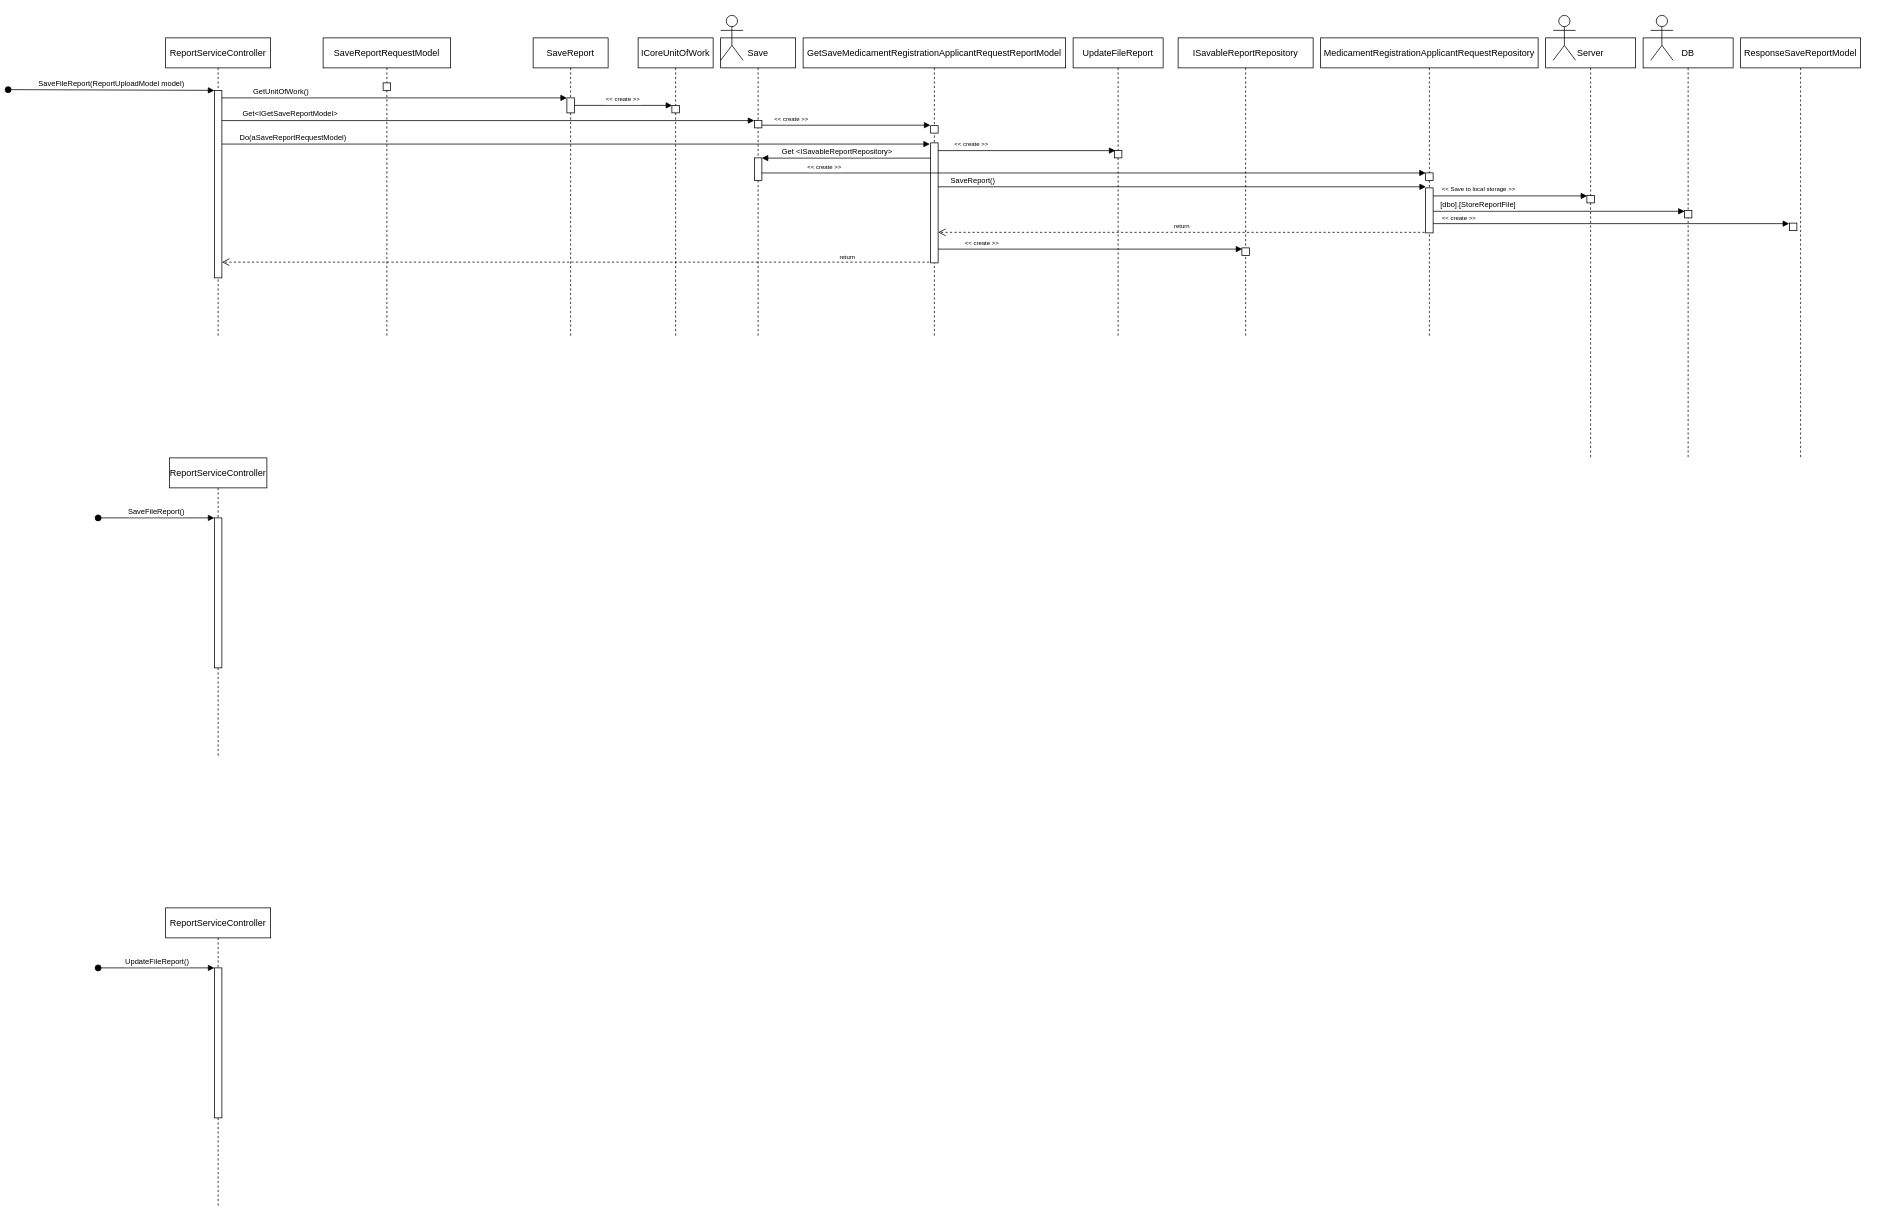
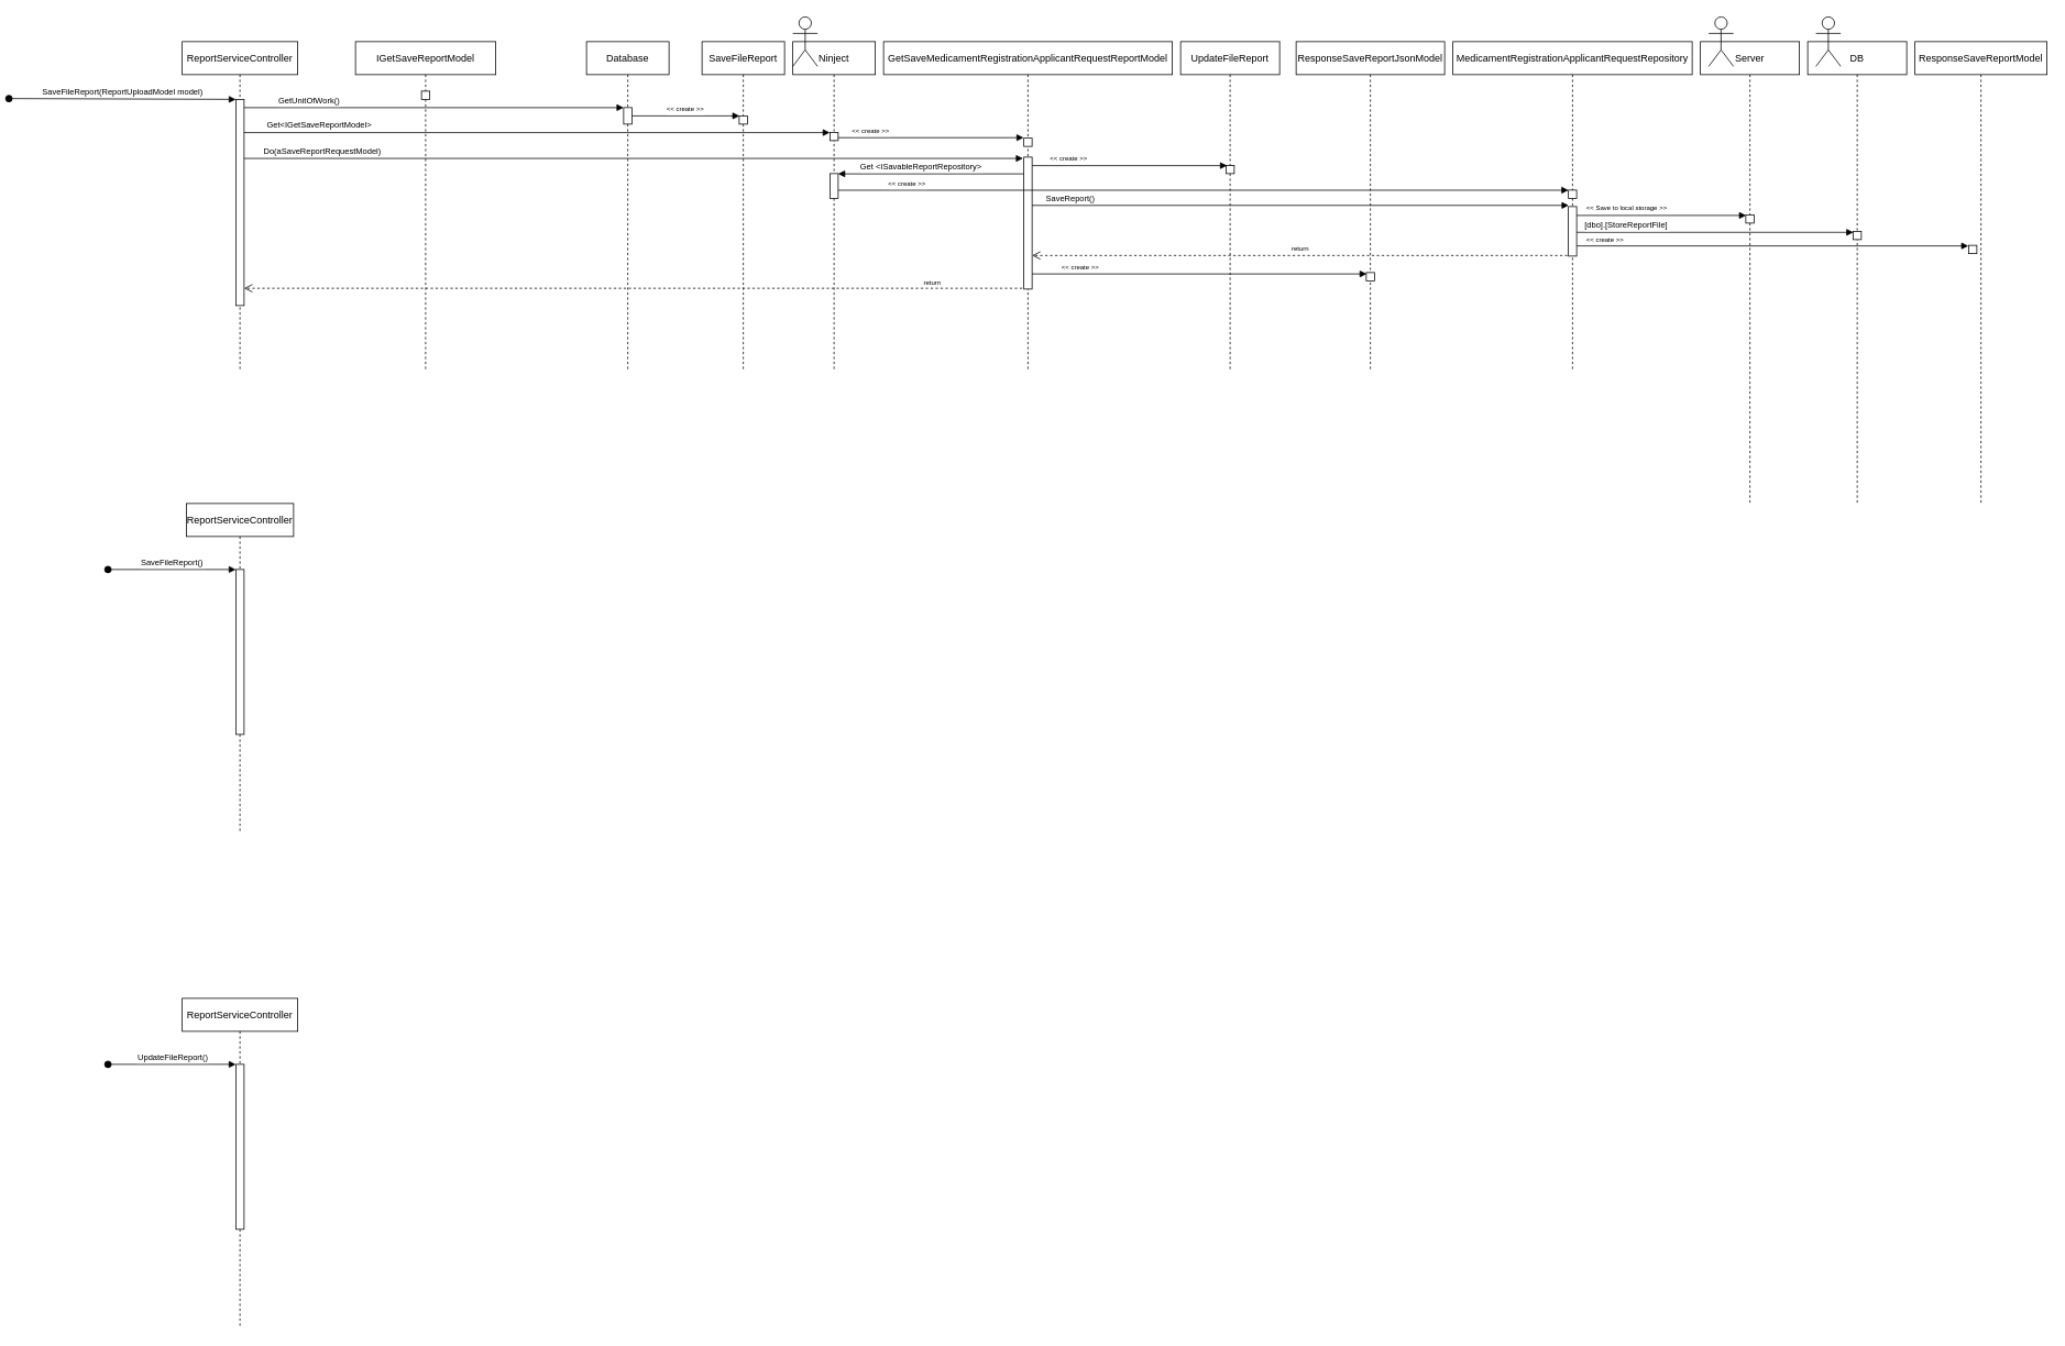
  <mxCell id="0" />
  <mxCell id="1" parent="0" />
  <mxCell id="2" value="ReportServiceController" style="shape=umlLifeline;perimeter=lifelinePerimeter;container=1;collapsible=0;recursiveResize=0;rounded=0;shadow=0;strokeWidth=1;" parent="1" vertex="1"><mxGeometry x="20" y="50" width="140" height="400" as="geometry" /></mxCell>
  <mxCell id="3" value="" style="points=[];perimeter=orthogonalPerimeter;rounded=0;shadow=0;strokeWidth=1;" parent="2" vertex="1"><mxGeometry x="65" y="70" width="10" height="250" as="geometry" /></mxCell>
  <mxCell id="4" value="SaveFileReport(ReportUploadModel model)" style="verticalAlign=bottom;startArrow=oval;endArrow=block;startSize=8;shadow=0;strokeWidth=1;fontSize=10;" parent="2" target="3" edge="1"><mxGeometry relative="1" as="geometry"><mxPoint x="-210" y="69" as="sourcePoint" /></mxGeometry></mxCell>
- <mxCell id="5" value="SaveReport" style="shape=umlLifeline;perimeter=lifelinePerimeter;container=1;collapsible=0;recursiveResize=0;rounded=0;shadow=0;strokeWidth=1;" parent="1" vertex="1"><mxGeometry x="510" y="50" width="100" height="400" as="geometry" /></mxCell>
+ <mxCell id="5" value="Database" style="shape=umlLifeline;perimeter=lifelinePerimeter;container=1;collapsible=0;recursiveResize=0;rounded=0;shadow=0;strokeWidth=1;" parent="1" vertex="1"><mxGeometry x="510" y="50" width="100" height="400" as="geometry" /></mxCell>
  <mxCell id="6" value="" style="points=[];perimeter=orthogonalPerimeter;rounded=0;shadow=0;strokeWidth=1;" parent="5" vertex="1"><mxGeometry x="45" y="80" width="10" height="20" as="geometry" /></mxCell>
  <mxCell id="7" value="GetUnitOfWork()" style="verticalAlign=bottom;endArrow=block;entryX=0;entryY=0;shadow=0;strokeWidth=1;align=left;fontSize=10;" parent="1" source="3" target="6" edge="1"><mxGeometry x="-0.824" relative="1" as="geometry"><mxPoint x="485" y="130" as="sourcePoint" /><mxPoint as="offset" /></mxGeometry></mxCell>
- <mxCell id="8" value="ICoreUnitOfWork" style="shape=umlLifeline;perimeter=lifelinePerimeter;container=1;collapsible=0;recursiveResize=0;rounded=0;shadow=0;strokeWidth=1;" vertex="1" parent="1"><mxGeometry x="650" y="50" width="100" height="400" as="geometry" /></mxCell>
+ <mxCell id="8" value="SaveFileReport" style="shape=umlLifeline;perimeter=lifelinePerimeter;container=1;collapsible=0;recursiveResize=0;rounded=0;shadow=0;strokeWidth=1;" vertex="1" parent="1"><mxGeometry x="650" y="50" width="100" height="400" as="geometry" /></mxCell>
  <mxCell id="9" value="" style="points=[];perimeter=orthogonalPerimeter;rounded=0;shadow=0;strokeWidth=1;" vertex="1" parent="8"><mxGeometry x="45" y="90" width="10" height="10" as="geometry" /></mxCell>
  <mxCell id="10" value="&lt;&lt; create &gt;&gt;" style="verticalAlign=bottom;endArrow=block;entryX=0.04;entryY=0.001;shadow=0;strokeWidth=1;entryDx=0;entryDy=0;entryPerimeter=0;fontSize=8;" edge="1" parent="1" source="6" target="9"><mxGeometry x="-0.003" relative="1" as="geometry"><mxPoint x="395" y="140" as="sourcePoint" /><mxPoint x="565" y="140" as="targetPoint" /><mxPoint as="offset" /></mxGeometry></mxCell>
  <mxCell id="11" value="GetSaveMedicamentRegistrationApplicantRequestReportModel" style="shape=umlLifeline;perimeter=lifelinePerimeter;container=1;collapsible=0;recursiveResize=0;rounded=0;shadow=0;strokeWidth=1;" vertex="1" parent="1"><mxGeometry x="870" y="50" width="350" height="400" as="geometry" /></mxCell>
  <mxCell id="12" value="" style="points=[];perimeter=orthogonalPerimeter;rounded=0;shadow=0;strokeWidth=1;" vertex="1" parent="11"><mxGeometry x="170" y="140" width="10" height="160" as="geometry" /></mxCell>
  <mxCell id="13" value="" style="points=[];perimeter=orthogonalPerimeter;rounded=0;shadow=0;strokeWidth=1;" vertex="1" parent="11"><mxGeometry x="170" y="117" width="10" height="10" as="geometry" /></mxCell>
  <mxCell id="14" value="Do(aSaveReportRequestModel)" style="verticalAlign=bottom;endArrow=block;entryX=-0.1;entryY=0.01;shadow=0;strokeWidth=1;entryDx=0;entryDy=0;entryPerimeter=0;align=left;fontSize=10;" edge="1" parent="1" source="3" target="12"><mxGeometry x="-0.954" relative="1" as="geometry"><mxPoint x="395" y="140" as="sourcePoint" /><mxPoint x="565" y="140" as="targetPoint" /><mxPoint as="offset" /></mxGeometry></mxCell>
  <mxCell id="15" value="MedicamentRegistrationApplicantRequestRepository" style="shape=umlLifeline;perimeter=lifelinePerimeter;container=1;collapsible=0;recursiveResize=0;rounded=0;shadow=0;strokeWidth=1;" vertex="1" parent="1"><mxGeometry x="1560" y="50" width="290" height="400" as="geometry" /></mxCell>
  <mxCell id="16" value="" style="points=[];perimeter=orthogonalPerimeter;rounded=0;shadow=0;strokeWidth=1;" vertex="1" parent="15"><mxGeometry x="140" y="180" width="10" height="10" as="geometry" /></mxCell>
  <mxCell id="17" value="" style="points=[];perimeter=orthogonalPerimeter;rounded=0;shadow=0;strokeWidth=1;" vertex="1" parent="15"><mxGeometry x="140" y="200" width="10" height="60" as="geometry" /></mxCell>
- <mxCell id="18" value="Save" style="shape=umlLifeline;perimeter=lifelinePerimeter;container=1;collapsible=0;recursiveResize=0;rounded=0;shadow=0;strokeWidth=1;" vertex="1" parent="1"><mxGeometry x="760" y="50" width="100" height="400" as="geometry" /></mxCell>
+ <mxCell id="18" value="Ninject" style="shape=umlLifeline;perimeter=lifelinePerimeter;container=1;collapsible=0;recursiveResize=0;rounded=0;shadow=0;strokeWidth=1;" vertex="1" parent="1"><mxGeometry x="760" y="50" width="100" height="400" as="geometry" /></mxCell>
  <mxCell id="19" value="" style="points=[];perimeter=orthogonalPerimeter;rounded=0;shadow=0;strokeWidth=1;" vertex="1" parent="18"><mxGeometry x="45" y="110" width="10" height="10" as="geometry" /></mxCell>
  <mxCell id="20" value="" style="points=[];perimeter=orthogonalPerimeter;rounded=0;shadow=0;strokeWidth=1;" vertex="1" parent="18"><mxGeometry x="45" y="160" width="10" height="30" as="geometry" /></mxCell>
  <mxCell id="21" value="Get&lt;IGetSaveReportModel&gt;" style="verticalAlign=bottom;endArrow=block;entryX=-0.014;entryY=0.029;shadow=0;strokeWidth=1;entryDx=0;entryDy=0;entryPerimeter=0;align=left;fontSize=10;" edge="1" parent="1" source="3" target="19"><mxGeometry x="-0.928" relative="1" as="geometry"><mxPoint x="395" y="200.2" as="sourcePoint" /><mxPoint x="1049" y="200.2" as="targetPoint" /><mxPoint as="offset" /></mxGeometry></mxCell>
  <mxCell id="22" value="&lt;&lt; create &gt;&gt;" style="verticalAlign=bottom;endArrow=block;entryX=-0.029;entryY=-0.057;shadow=0;strokeWidth=1;entryDx=0;entryDy=0;entryPerimeter=0;align=left;fontSize=8;" edge="1" parent="1" source="19" target="13"><mxGeometry x="-0.867" relative="1" as="geometry"><mxPoint x="850" y="260" as="sourcePoint" /><mxPoint x="1269.86" y="260" as="targetPoint" /><mxPoint as="offset" /></mxGeometry></mxCell>
  <mxCell id="23" value="UpdateFileReport" style="shape=umlLifeline;perimeter=lifelinePerimeter;container=1;collapsible=0;recursiveResize=0;rounded=0;shadow=0;strokeWidth=1;" vertex="1" parent="1"><mxGeometry x="1230" y="50" width="120" height="400" as="geometry" /></mxCell>
  <mxCell id="24" value="" style="points=[];perimeter=orthogonalPerimeter;rounded=0;shadow=0;strokeWidth=1;" vertex="1" parent="23"><mxGeometry x="55" y="150" width="10" height="10" as="geometry" /></mxCell>
  <mxCell id="25" value="&lt;&lt; create &gt;&gt;" style="verticalAlign=bottom;endArrow=block;entryX=0.133;entryY=0.033;shadow=0;strokeWidth=1;entryDx=0;entryDy=0;entryPerimeter=0;align=left;fontSize=8;" edge="1" parent="1" source="12" target="24"><mxGeometry x="-0.831" relative="1" as="geometry"><mxPoint x="825" y="176.43" as="sourcePoint" /><mxPoint x="1049.71" y="176.43" as="targetPoint" /><mxPoint as="offset" /></mxGeometry></mxCell>
  <mxCell id="26" value="Get &lt;ISavableReportRepository&gt;" style="verticalAlign=bottom;endArrow=block;shadow=0;strokeWidth=1;align=left;entryX=0.986;entryY=0.011;entryDx=0;entryDy=0;entryPerimeter=0;fontSize=10;" edge="1" parent="1" source="12" target="20"><mxGeometry x="0.777" relative="1" as="geometry"><mxPoint x="825" y="176.43" as="sourcePoint" /><mxPoint x="820" y="210" as="targetPoint" /><mxPoint as="offset" /></mxGeometry></mxCell>
  <mxCell id="27" value="&lt;&lt; create &gt;&gt;" style="verticalAlign=bottom;endArrow=block;shadow=0;strokeWidth=1;align=left;entryX=0.01;entryY=0.014;entryDx=0;entryDy=0;entryPerimeter=0;fontSize=8;" edge="1" parent="1" source="20" target="16"><mxGeometry x="-0.867" relative="1" as="geometry"><mxPoint x="825" y="176.43" as="sourcePoint" /><mxPoint x="1049.71" y="176.43" as="targetPoint" /><mxPoint as="offset" /></mxGeometry></mxCell>
  <mxCell id="28" value="SaveReport()" style="verticalAlign=bottom;endArrow=block;entryX=0.036;entryY=-0.024;shadow=0;strokeWidth=1;entryDx=0;entryDy=0;entryPerimeter=0;align=left;fontSize=10;" edge="1" parent="1" source="12" target="17"><mxGeometry x="-0.955" relative="1" as="geometry"><mxPoint x="1060" y="210.33" as="sourcePoint" /><mxPoint x="1296.33" y="210.33" as="targetPoint" /><mxPoint as="offset" /></mxGeometry></mxCell>
  <mxCell id="29" value="DB" style="shape=umlLifeline;perimeter=lifelinePerimeter;container=1;collapsible=0;recursiveResize=0;rounded=0;shadow=0;strokeWidth=1;" vertex="1" parent="1"><mxGeometry x="1990" y="50" width="120" height="560" as="geometry" /></mxCell>
  <mxCell id="30" value="" style="points=[];perimeter=orthogonalPerimeter;rounded=0;shadow=0;strokeWidth=1;" vertex="1" parent="29"><mxGeometry x="55" y="230" width="10" height="10" as="geometry" /></mxCell>
  <mxCell id="31" value="[dbo].[StoreReportFile]" style="verticalAlign=bottom;endArrow=block;entryX=0.038;entryY=0.119;shadow=0;strokeWidth=1;entryDx=0;entryDy=0;entryPerimeter=0;align=left;fontSize=10;" edge="1" parent="1" source="17" target="30"><mxGeometry x="-0.955" relative="1" as="geometry"><mxPoint x="1740" y="270" as="sourcePoint" /><mxPoint x="2190.36" y="270" as="targetPoint" /><mxPoint as="offset" /></mxGeometry></mxCell>
  <mxCell id="32" value="ResponseSaveReportModel" style="shape=umlLifeline;perimeter=lifelinePerimeter;container=1;collapsible=0;recursiveResize=0;rounded=0;shadow=0;strokeWidth=1;" vertex="1" parent="1"><mxGeometry x="2120" y="50" width="160" height="560" as="geometry" /></mxCell>
  <mxCell id="33" value="" style="points=[];perimeter=orthogonalPerimeter;rounded=0;shadow=0;strokeWidth=1;" vertex="1" parent="32"><mxGeometry x="65" y="247" width="10" height="10" as="geometry" /></mxCell>
  <mxCell id="34" value="Server" style="shape=umlLifeline;perimeter=lifelinePerimeter;container=1;collapsible=0;recursiveResize=0;rounded=0;shadow=0;strokeWidth=1;" vertex="1" parent="1"><mxGeometry x="1860" y="50" width="120" height="560" as="geometry" /></mxCell>
  <mxCell id="35" value="" style="points=[];perimeter=orthogonalPerimeter;rounded=0;shadow=0;strokeWidth=1;" vertex="1" parent="34"><mxGeometry x="55" y="210" width="10" height="10" as="geometry" /></mxCell>
  <mxCell id="36" value="&lt;&lt; Save to local storage &gt;&gt;" style="verticalAlign=bottom;endArrow=block;entryX=0.038;entryY=0.071;shadow=0;strokeWidth=1;entryDx=0;entryDy=0;entryPerimeter=0;align=left;fontSize=8;" edge="1" parent="1" source="17" target="35"><mxGeometry x="-0.903" y="1" relative="1" as="geometry"><mxPoint x="1720" y="291.19" as="sourcePoint" /><mxPoint x="2055.38" y="291.19" as="targetPoint" /><mxPoint as="offset" /></mxGeometry></mxCell>
  <mxCell id="37" value="" style="shape=umlActor;verticalLabelPosition=bottom;verticalAlign=top;html=1;outlineConnect=0;fontSize=10;" vertex="1" parent="1"><mxGeometry x="1870" y="20" width="30" height="60" as="geometry" /></mxCell>
  <mxCell id="38" value="" style="shape=umlActor;verticalLabelPosition=bottom;verticalAlign=top;html=1;outlineConnect=0;fontSize=10;" vertex="1" parent="1"><mxGeometry x="2000" y="20" width="30" height="60" as="geometry" /></mxCell>
  <mxCell id="39" value="&lt;&lt; create &gt;&gt;" style="verticalAlign=bottom;endArrow=block;entryX=-0.029;entryY=0.068;shadow=0;strokeWidth=1;entryDx=0;entryDy=0;entryPerimeter=0;align=left;fontSize=8;" edge="1" parent="1" source="17" target="33"><mxGeometry x="-0.958" relative="1" as="geometry"><mxPoint x="1720" y="270.71" as="sourcePoint" /><mxPoint x="1925.38" y="270.71" as="targetPoint" /><mxPoint as="offset" /></mxGeometry></mxCell>
  <mxCell id="40" value="return" style="html=1;verticalAlign=bottom;endArrow=open;dashed=1;endSize=8;rounded=0;fontSize=8;exitX=-0.125;exitY=0.988;exitDx=0;exitDy=0;exitPerimeter=0;" edge="1" parent="1" source="17" target="12"><mxGeometry relative="1" as="geometry"><mxPoint x="1320" y="320" as="sourcePoint" /><mxPoint x="1240" y="320" as="targetPoint" /></mxGeometry></mxCell>
- <mxCell id="41" value="ISavableReportRepository" style="shape=umlLifeline;perimeter=lifelinePerimeter;container=1;collapsible=0;recursiveResize=0;rounded=0;shadow=0;strokeWidth=1;" vertex="1" parent="1"><mxGeometry x="1370" y="50" width="180" height="400" as="geometry" /></mxCell>
+ <mxCell id="41" value="ResponseSaveReportJsonModel" style="shape=umlLifeline;perimeter=lifelinePerimeter;container=1;collapsible=0;recursiveResize=0;rounded=0;shadow=0;strokeWidth=1;" vertex="1" parent="1"><mxGeometry x="1370" y="50" width="180" height="400" as="geometry" /></mxCell>
  <mxCell id="42" value="" style="points=[];perimeter=orthogonalPerimeter;rounded=0;shadow=0;strokeWidth=1;" vertex="1" parent="41"><mxGeometry x="85" y="280" width="10" height="10" as="geometry" /></mxCell>
  <mxCell id="43" value="&lt;&lt; create &gt;&gt;" style="verticalAlign=bottom;endArrow=block;entryX=0.055;entryY=0.166;shadow=0;strokeWidth=1;entryDx=0;entryDy=0;entryPerimeter=0;align=left;fontSize=8;" edge="1" parent="1" source="12" target="42"><mxGeometry x="-0.831" relative="1" as="geometry"><mxPoint x="1060" y="210" as="sourcePoint" /><mxPoint x="1296.33" y="210.33" as="targetPoint" /><mxPoint as="offset" /></mxGeometry></mxCell>
  <mxCell id="44" value="return" style="html=1;verticalAlign=bottom;endArrow=open;dashed=1;endSize=8;rounded=0;fontSize=8;exitX=-0.2;exitY=0.994;exitDx=0;exitDy=0;exitPerimeter=0;" edge="1" parent="1" source="12" target="3"><mxGeometry x="-0.768" y="1" relative="1" as="geometry"><mxPoint x="1710" y="319.85" as="sourcePoint" /><mxPoint x="480" y="420" as="targetPoint" /><mxPoint as="offset" /></mxGeometry></mxCell>
- <mxCell id="45" value="SaveReportRequestModel" style="shape=umlLifeline;perimeter=lifelinePerimeter;container=1;collapsible=0;recursiveResize=0;rounded=0;shadow=0;strokeWidth=1;" vertex="1" parent="1"><mxGeometry x="230" y="50" width="170" height="400" as="geometry" /></mxCell>
+ <mxCell id="45" value="IGetSaveReportModel" style="shape=umlLifeline;perimeter=lifelinePerimeter;container=1;collapsible=0;recursiveResize=0;rounded=0;shadow=0;strokeWidth=1;" vertex="1" parent="1"><mxGeometry x="230" y="50" width="170" height="400" as="geometry" /></mxCell>
  <mxCell id="46" value="" style="points=[];perimeter=orthogonalPerimeter;rounded=0;shadow=0;strokeWidth=1;" vertex="1" parent="45"><mxGeometry x="80" y="60" width="10" height="10" as="geometry" /></mxCell>
  <mxCell id="47" value="" style="shape=umlActor;verticalLabelPosition=bottom;verticalAlign=top;html=1;outlineConnect=0;fontSize=10;" vertex="1" parent="1"><mxGeometry x="760" y="20" width="30" height="60" as="geometry" /></mxCell>
  <mxCell id="48" value="ReportServiceController" style="shape=umlLifeline;perimeter=lifelinePerimeter;container=1;collapsible=0;recursiveResize=0;rounded=0;shadow=0;strokeWidth=1;" vertex="1" parent="1"><mxGeometry x="25" y="610" width="130" height="400" as="geometry" /></mxCell>
  <mxCell id="49" value="" style="points=[];perimeter=orthogonalPerimeter;rounded=0;shadow=0;strokeWidth=1;" vertex="1" parent="48"><mxGeometry x="60" y="80" width="10" height="200" as="geometry" /></mxCell>
  <mxCell id="50" value="SaveFileReport()" style="verticalAlign=bottom;startArrow=oval;endArrow=block;startSize=8;shadow=0;strokeWidth=1;fontSize=10;" edge="1" parent="48" target="49"><mxGeometry relative="1" as="geometry"><mxPoint x="-95" y="80" as="sourcePoint" /></mxGeometry></mxCell>
  <mxCell id="51" value="ReportServiceController" style="shape=umlLifeline;perimeter=lifelinePerimeter;container=1;collapsible=0;recursiveResize=0;rounded=0;shadow=0;strokeWidth=1;" vertex="1" parent="1"><mxGeometry x="20" y="1210" width="140" height="400" as="geometry" /></mxCell>
  <mxCell id="52" value="" style="points=[];perimeter=orthogonalPerimeter;rounded=0;shadow=0;strokeWidth=1;" vertex="1" parent="51"><mxGeometry x="65" y="80" width="10" height="200" as="geometry" /></mxCell>
  <mxCell id="53" value="UpdateFileReport()" style="verticalAlign=bottom;startArrow=oval;endArrow=block;startSize=8;shadow=0;strokeWidth=1;fontSize=10;" edge="1" parent="51" target="52"><mxGeometry x="0.02" relative="1" as="geometry"><mxPoint x="-90" y="80" as="sourcePoint" /><mxPoint as="offset" /></mxGeometry></mxCell>
